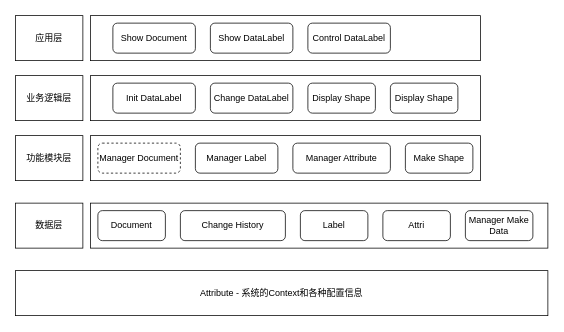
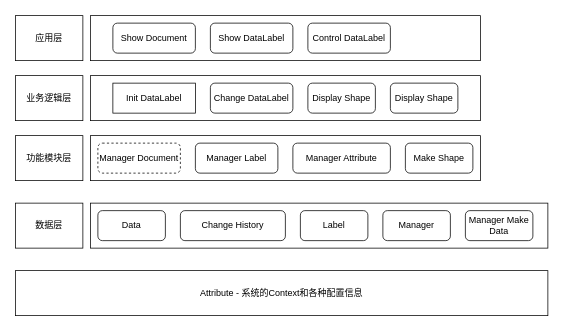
  <mxCell id="0" />
  <mxCell id="1" parent="0" />
  <mxCell id="2" value="Attribute - 系统的Context和各种配置信息" style="rounded=0;whiteSpace=wrap;html=1;" parent="1" vertex="1"><mxGeometry x="20" y="360" width="710" height="60" as="geometry" /></mxCell>
  <mxCell id="3" value="" style="rounded=0;whiteSpace=wrap;html=1;" parent="1" vertex="1"><mxGeometry x="120" y="270" width="610" height="60" as="geometry" /></mxCell>
  <mxCell id="4" value="数据层" style="rounded=0;whiteSpace=wrap;html=1;" parent="1" vertex="1"><mxGeometry x="20" y="270" width="90" height="60" as="geometry" /></mxCell>
- <mxCell id="5" value="Document" style="rounded=1;whiteSpace=wrap;html=1;" parent="1" vertex="1"><mxGeometry x="130" y="280" width="90" height="40" as="geometry" /></mxCell>
+ <mxCell id="5" value="Data" style="rounded=1;whiteSpace=wrap;html=1;" parent="1" vertex="1"><mxGeometry x="130" y="280" width="90" height="40" as="geometry" /></mxCell>
  <mxCell id="6" value="Label" style="rounded=1;whiteSpace=wrap;html=1;" parent="1" vertex="1"><mxGeometry x="400" y="280" width="90" height="40" as="geometry" /></mxCell>
- <mxCell id="7" value="Attri" style="rounded=1;whiteSpace=wrap;html=1;" parent="1" vertex="1"><mxGeometry x="510" y="280" width="90" height="40" as="geometry" /></mxCell>
+ <mxCell id="7" value="Manager" style="rounded=1;whiteSpace=wrap;html=1;" parent="1" vertex="1"><mxGeometry x="510" y="280" width="90" height="40" as="geometry" /></mxCell>
  <mxCell id="8" value="Change History" style="rounded=1;whiteSpace=wrap;html=1;" parent="1" vertex="1"><mxGeometry x="240" y="280" width="140" height="40" as="geometry" /></mxCell>
  <mxCell id="9" value="功能模块层" style="rounded=0;whiteSpace=wrap;html=1;" parent="1" vertex="1"><mxGeometry x="20" y="180" width="90" height="60" as="geometry" /></mxCell>
  <mxCell id="10" value="" style="rounded=0;whiteSpace=wrap;html=1;" parent="1" vertex="1"><mxGeometry x="120" y="180" width="520" height="60" as="geometry" /></mxCell>
  <mxCell id="11" value="Manager Document" style="rounded=1;whiteSpace=wrap;html=1;dashed=1;" parent="1" vertex="1"><mxGeometry x="130" y="190" width="110" height="40" as="geometry" /></mxCell>
  <mxCell id="12" value="Manager Label" style="rounded=1;whiteSpace=wrap;html=1;" parent="1" vertex="1"><mxGeometry x="260" y="190" width="110" height="40" as="geometry" /></mxCell>
  <mxCell id="13" value="Manager Attribute" style="rounded=1;whiteSpace=wrap;html=1;" parent="1" vertex="1"><mxGeometry x="390" y="190" width="130" height="40" as="geometry" /></mxCell>
  <mxCell id="14" value="业务逻辑层" style="rounded=0;whiteSpace=wrap;html=1;" parent="1" vertex="1"><mxGeometry x="20" y="100" width="90" height="60" as="geometry" /></mxCell>
  <mxCell id="15" value="" style="rounded=0;whiteSpace=wrap;html=1;" parent="1" vertex="1"><mxGeometry x="120" y="100" width="520" height="60" as="geometry" /></mxCell>
- <mxCell id="16" value="Init DataLabel" style="rounded=1;whiteSpace=wrap;html=1;" parent="1" vertex="1"><mxGeometry x="150" y="110" width="110" height="40" as="geometry" /></mxCell>
+ <mxCell id="16" value="Init DataLabel" style="whiteSpace=wrap;html=1;rounded=0;" parent="1" vertex="1"><mxGeometry x="150" y="110" width="110" height="40" as="geometry" /></mxCell>
  <mxCell id="17" value="Change DataLabel" style="rounded=1;whiteSpace=wrap;html=1;" parent="1" vertex="1"><mxGeometry x="280" y="110" width="110" height="40" as="geometry" /></mxCell>
  <mxCell id="18" value="Manager Make Data" style="rounded=1;whiteSpace=wrap;html=1;" parent="1" vertex="1"><mxGeometry x="620" y="280" width="90" height="40" as="geometry" /></mxCell>
  <mxCell id="19" value="Make Shape" style="rounded=1;whiteSpace=wrap;html=1;" parent="1" vertex="1"><mxGeometry x="540" y="190" width="90" height="40" as="geometry" /></mxCell>
  <mxCell id="20" value="Display Shape" style="rounded=1;whiteSpace=wrap;html=1;" parent="1" vertex="1"><mxGeometry x="410" y="110" width="90" height="40" as="geometry" /></mxCell>
  <mxCell id="21" value="应用层" style="rounded=0;whiteSpace=wrap;html=1;" parent="1" vertex="1"><mxGeometry x="20" y="20" width="90" height="60" as="geometry" /></mxCell>
  <mxCell id="22" value="" style="rounded=0;whiteSpace=wrap;html=1;" parent="1" vertex="1"><mxGeometry x="120" y="20" width="520" height="60" as="geometry" /></mxCell>
  <mxCell id="23" value="Show Document" style="rounded=1;whiteSpace=wrap;html=1;" parent="1" vertex="1"><mxGeometry x="150" y="30" width="110" height="40" as="geometry" /></mxCell>
  <mxCell id="24" value="Show DataLabel" style="rounded=1;whiteSpace=wrap;html=1;" parent="1" vertex="1"><mxGeometry x="280" y="30" width="110" height="40" as="geometry" /></mxCell>
  <mxCell id="25" value="Control DataLabel" style="rounded=1;whiteSpace=wrap;html=1;" parent="1" vertex="1"><mxGeometry x="410" y="30" width="110" height="40" as="geometry" /></mxCell>
  <mxCell id="26" value="Display Shape" style="rounded=1;whiteSpace=wrap;html=1;" parent="1" vertex="1"><mxGeometry x="520" y="110" width="90" height="40" as="geometry" /></mxCell>
